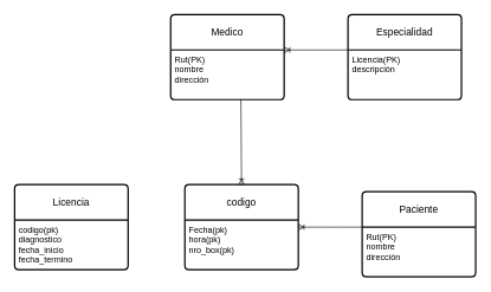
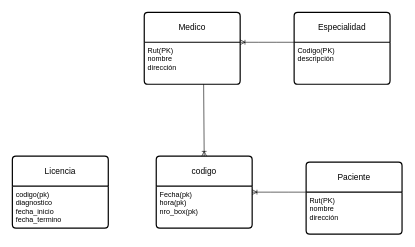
  <mxCell id="0" />
  <mxCell id="1" parent="0" />
  <mxCell id="2" value="Medico" style="swimlane;childLayout=stackLayout;horizontal=1;startSize=50;horizontalStack=0;rounded=1;fontSize=14;fontStyle=0;strokeWidth=2;resizeParent=0;resizeLast=1;shadow=0;dashed=0;align=center;arcSize=4;whiteSpace=wrap;html=1;" parent="1" vertex="1"><mxGeometry x="240" y="20" width="160" height="120" as="geometry" /></mxCell>
  <mxCell id="3" value="Rut(PK)&lt;div&gt;nombre&lt;/div&gt;&lt;div&gt;dirección&lt;/div&gt;&lt;div&gt;&lt;br&gt;&lt;/div&gt;" style="align=left;strokeColor=none;fillColor=none;spacingLeft=4;fontSize=12;verticalAlign=top;resizable=0;rotatable=0;part=1;html=1;" parent="2" vertex="1"><mxGeometry y="50" width="160" height="70" as="geometry" /></mxCell>
  <mxCell id="4" value="Paciente" style="swimlane;childLayout=stackLayout;horizontal=1;startSize=50;horizontalStack=0;rounded=1;fontSize=14;fontStyle=0;strokeWidth=2;resizeParent=0;resizeLast=1;shadow=0;dashed=0;align=center;arcSize=4;whiteSpace=wrap;html=1;" parent="1" vertex="1"><mxGeometry x="510" y="270" width="160" height="120" as="geometry" /></mxCell>
  <mxCell id="5" value="Rut(PK)&lt;div&gt;nombre&lt;/div&gt;&lt;div&gt;dirección&lt;/div&gt;&lt;div&gt;&lt;br&gt;&lt;/div&gt;" style="align=left;strokeColor=none;fillColor=none;spacingLeft=4;fontSize=12;verticalAlign=top;resizable=0;rotatable=0;part=1;html=1;" parent="4" vertex="1"><mxGeometry y="50" width="160" height="70" as="geometry" /></mxCell>
  <mxCell id="6" value="Especialidad" style="swimlane;childLayout=stackLayout;horizontal=1;startSize=50;horizontalStack=0;rounded=1;fontSize=14;fontStyle=0;strokeWidth=2;resizeParent=0;resizeLast=1;shadow=0;dashed=0;align=center;arcSize=4;whiteSpace=wrap;html=1;" parent="1" vertex="1"><mxGeometry x="490" y="20" width="160" height="120" as="geometry" /></mxCell>
- <mxCell id="7" value="&lt;div&gt;Licencia(PK)&lt;/div&gt;&lt;div&gt;descripción&lt;/div&gt;&lt;div&gt;&lt;br&gt;&lt;/div&gt;" style="align=left;strokeColor=none;fillColor=none;spacingLeft=4;fontSize=12;verticalAlign=top;resizable=0;rotatable=0;part=1;html=1;" parent="6" vertex="1"><mxGeometry y="50" width="160" height="70" as="geometry" /></mxCell>
+ <mxCell id="7" value="&lt;div&gt;Codigo(PK)&lt;/div&gt;&lt;div&gt;descripción&lt;/div&gt;&lt;div&gt;&lt;br&gt;&lt;/div&gt;" style="align=left;strokeColor=none;fillColor=none;spacingLeft=4;fontSize=12;verticalAlign=top;resizable=0;rotatable=0;part=1;html=1;" parent="6" vertex="1"><mxGeometry y="50" width="160" height="70" as="geometry" /></mxCell>
  <mxCell id="8" value="codigo" style="swimlane;childLayout=stackLayout;horizontal=1;startSize=50;horizontalStack=0;rounded=1;fontSize=14;fontStyle=0;strokeWidth=2;resizeParent=0;resizeLast=1;shadow=0;dashed=0;align=center;arcSize=4;whiteSpace=wrap;html=1;" parent="1" vertex="1"><mxGeometry x="260" y="260" width="160" height="120" as="geometry" /></mxCell>
  <mxCell id="9" value="&lt;div&gt;Fecha(pk)&lt;/div&gt;&lt;div&gt;hora(pk)&lt;/div&gt;&lt;div&gt;nro_box(pk)&lt;/div&gt;" style="align=left;strokeColor=none;fillColor=none;spacingLeft=4;fontSize=12;verticalAlign=top;resizable=0;rotatable=0;part=1;html=1;" parent="8" vertex="1"><mxGeometry y="50" width="160" height="70" as="geometry" /></mxCell>
  <mxCell id="10" value="Licencia" style="swimlane;childLayout=stackLayout;horizontal=1;startSize=50;horizontalStack=0;rounded=1;fontSize=14;fontStyle=0;strokeWidth=2;resizeParent=0;resizeLast=1;shadow=0;dashed=0;align=center;arcSize=4;whiteSpace=wrap;html=1;" parent="1" vertex="1"><mxGeometry x="20" y="260" width="160" height="120" as="geometry" /></mxCell>
  <mxCell id="11" value="&lt;div&gt;codigo(pk)&lt;/div&gt;&lt;div&gt;diagnostico&lt;/div&gt;&lt;div&gt;fecha_inicio&lt;/div&gt;&lt;div&gt;fecha_termino&lt;/div&gt;" style="align=left;strokeColor=none;fillColor=none;spacingLeft=4;fontSize=12;verticalAlign=top;resizable=0;rotatable=0;part=1;html=1;" parent="10" vertex="1"><mxGeometry y="50" width="160" height="70" as="geometry" /></mxCell>
  <mxCell id="12" value="" style="edgeStyle=entityRelationEdgeStyle;fontSize=12;html=1;endArrow=ERoneToMany;rounded=0;exitX=0;exitY=0;exitDx=0;exitDy=0;" edge="1" parent="1" source="5" target="8"><mxGeometry width="100" height="100" relative="1" as="geometry"><mxPoint x="360" y="480" as="sourcePoint" /><mxPoint x="480" y="440" as="targetPoint" /></mxGeometry></mxCell>
  <mxCell id="13" value="" style="edgeStyle=entityRelationEdgeStyle;fontSize=12;html=1;endArrow=ERoneToMany;rounded=0;exitX=0;exitY=0;exitDx=0;exitDy=0;entryX=1;entryY=0;entryDx=0;entryDy=0;" edge="1" parent="1" source="7" target="3"><mxGeometry width="100" height="100" relative="1" as="geometry"><mxPoint x="190" y="140" as="sourcePoint" /><mxPoint x="450" y="230" as="targetPoint" /></mxGeometry></mxCell>
  <mxCell id="14" value="" style="fontSize=12;html=1;endArrow=ERoneToMany;rounded=0;entryX=0.5;entryY=0;entryDx=0;entryDy=0;exitX=0.619;exitY=1;exitDx=0;exitDy=0;exitPerimeter=0;" edge="1" parent="1" source="3" target="8"><mxGeometry width="100" height="100" relative="1" as="geometry"><mxPoint x="110" y="50" as="sourcePoint" /><mxPoint x="140" y="210" as="targetPoint" /></mxGeometry></mxCell>
